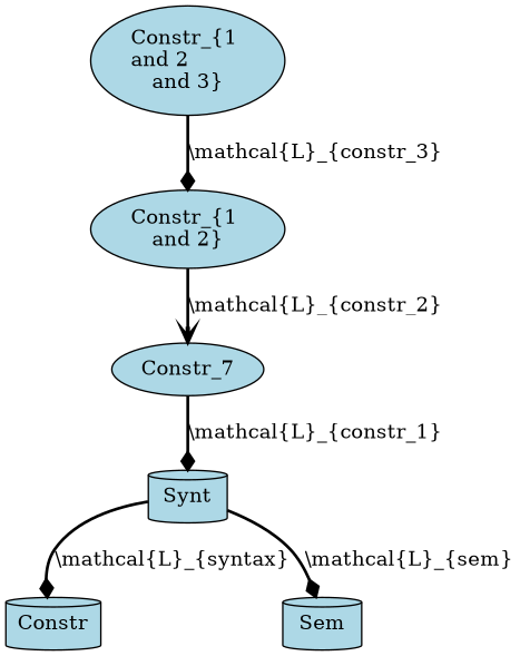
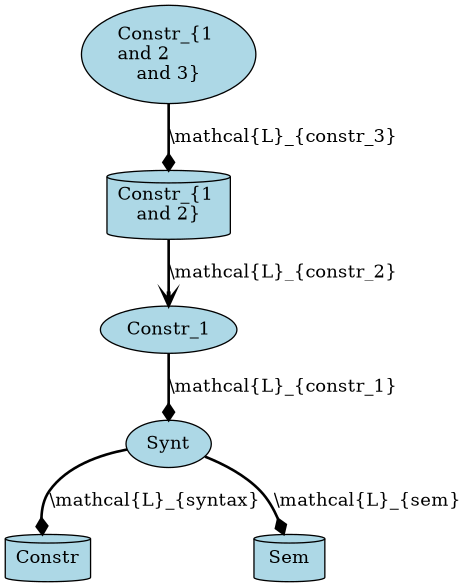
  strict digraph {
    node [fillcolor=lightblue shape=cylinder style=filled]
    edge [arrowhead=diamond style=bold]
    "Constr_{1 \land 2 \land 3}" [shape=ellipse]
-   "Constr_{1 \land 2}" [shape=ellipse]
-   Constr_1 [shape=ellipse label=Constr_7]
-   Synt
+   "Constr_{1 \land 2}"
+   Constr_1 [shape=ellipse]
+   Synt [shape=ellipse]
    n5 [label=Constr]
    Sem
    "Constr_{1 \land 2 \land 3}" -> "Constr_{1 \land 2}" [label="\\mathcal{L}_{constr_3}"]
    "Constr_{1 \land 2}" -> Constr_1 [arrowhead=vee label="\\mathcal{L}_{constr_2}"]
    Constr_1 -> Synt [label="\\mathcal{L}_{constr_1}"]
    Synt -> n5 [label="\\mathcal{L}_{syntax}"]
    Synt -> Sem [label="\\mathcal{L}_{sem}"]
  }
